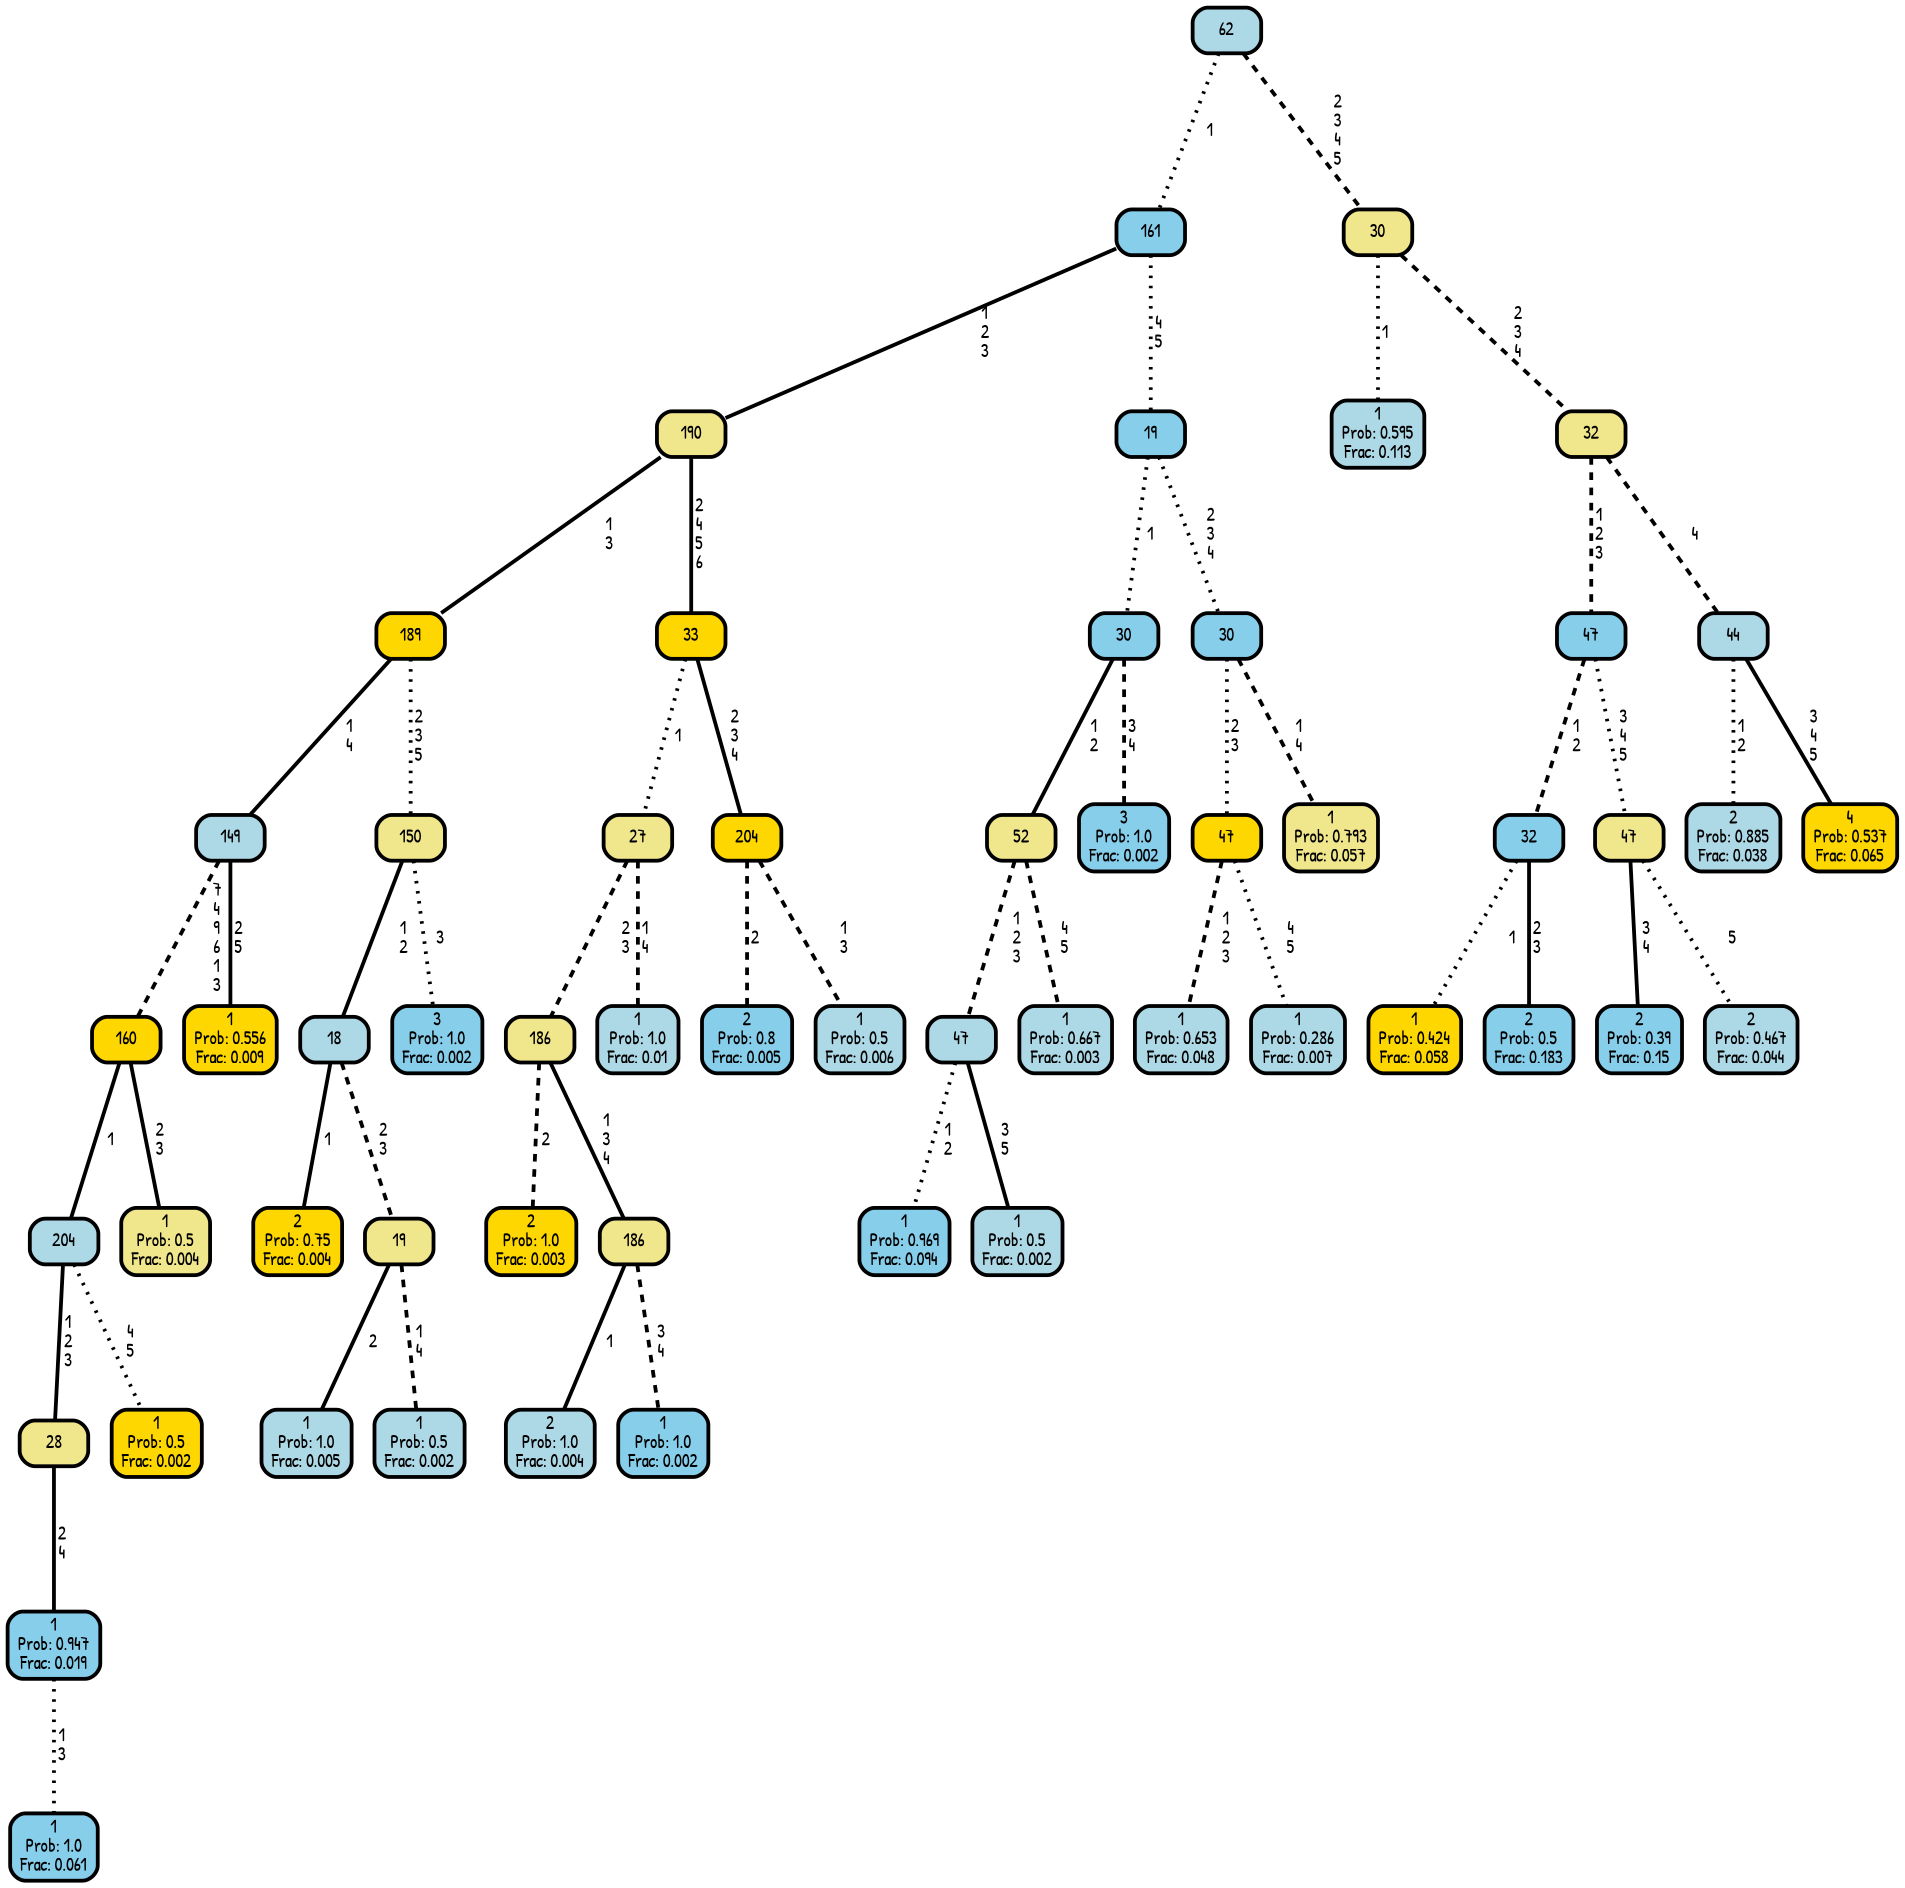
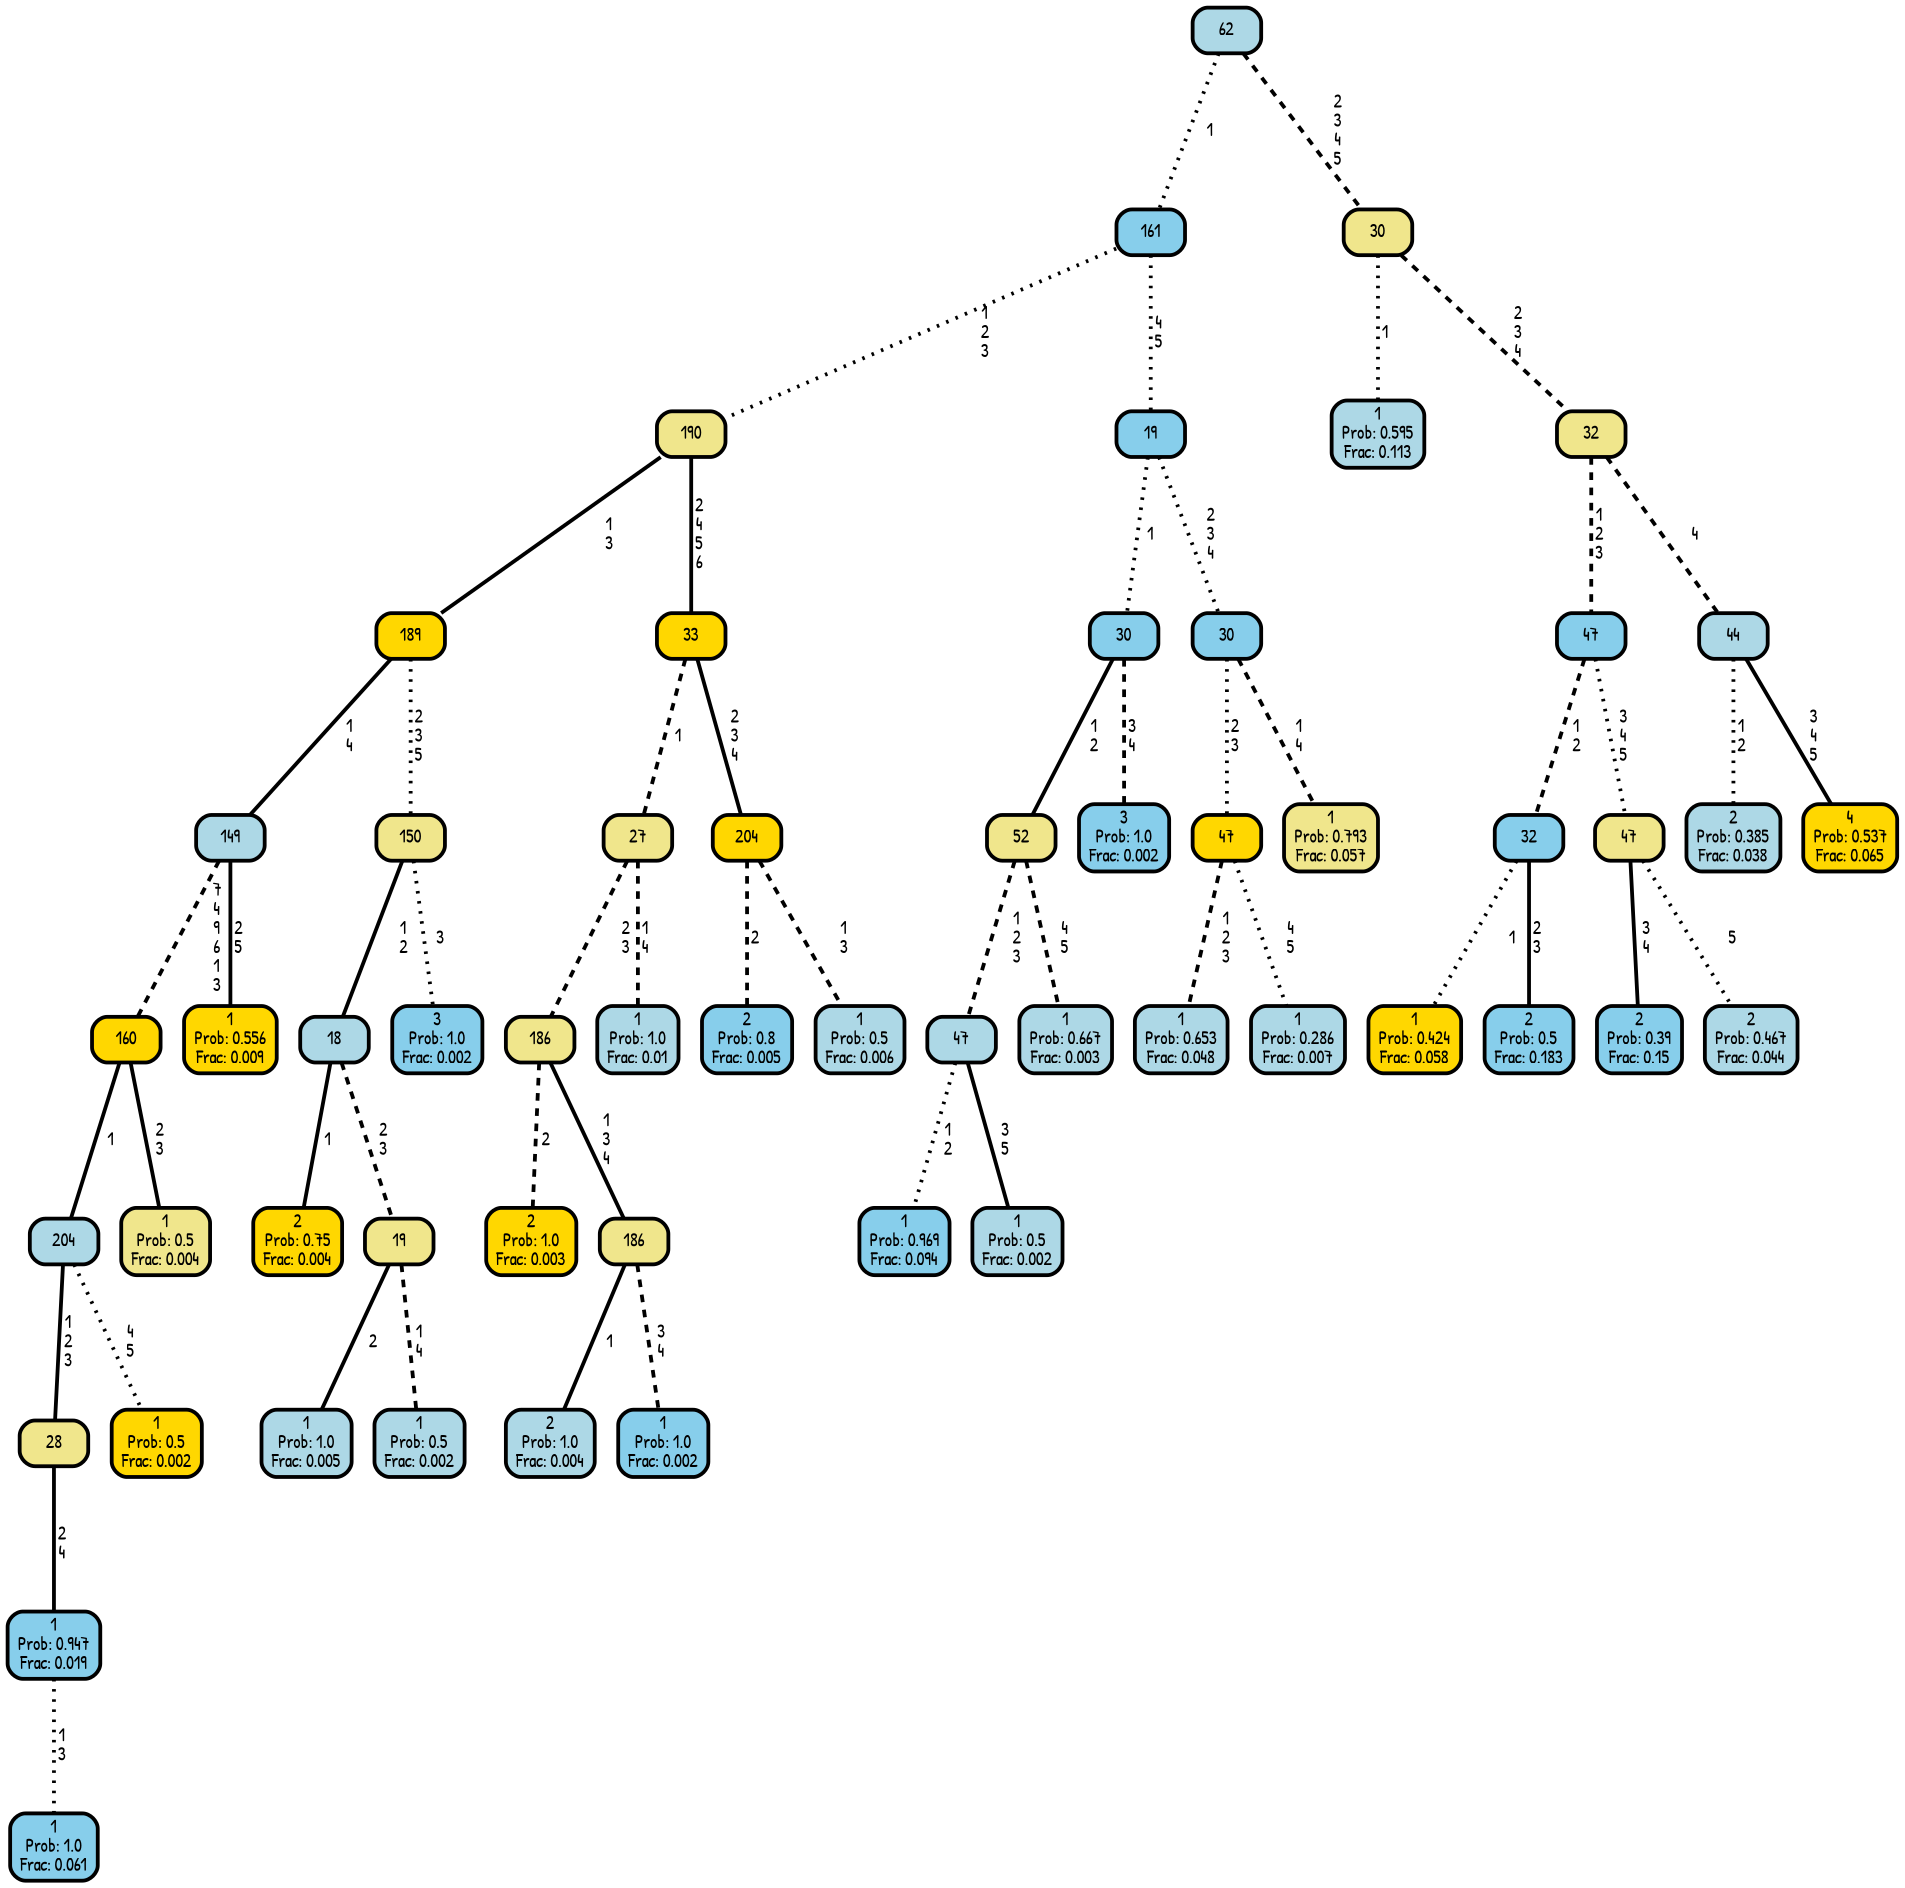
  graph {
    fontname="Patrick Hand"
    ranksep="0 equally"
    splines=straight
    node [color=black fillcolor=lightblue fontcolor=black fontname="Patrick Hand" penwidth=3 shape=box style="filled, rounded"]
    edge [color=black fontname="Patrick Hand" penwidth=3 style=bold]
    n1 [fillcolor=skyblue label="1\nProb: 1.0\nFrac: 0.061"]
    n2 [fillcolor=khaki label=28]
    n3 [fillcolor=skyblue label="1\nProb: 0.947\nFrac: 0.019"]
    n4 [label=204]
    n5 [fillcolor=gold label="1\nProb: 0.5\nFrac: 0.002"]
    n6 [fillcolor=gold label=160]
    n7 [fillcolor=khaki label="1\nProb: 0.5\nFrac: 0.004"]
    n8 [label=149]
    n9 [fillcolor=gold label="1\nProb: 0.556\nFrac: 0.009"]
    n10 [fillcolor=gold label=189]
    n11 [fillcolor=khaki label=150]
    n12 [label=18]
    n13 [fillcolor=skyblue label="3\nProb: 1.0\nFrac: 0.002"]
    n14 [fillcolor=gold label="2\nProb: 0.75\nFrac: 0.004"]
    n15 [fillcolor=khaki label=19]
    n16 [label="1\nProb: 1.0\nFrac: 0.005"]
    n17 [label="1\nProb: 0.5\nFrac: 0.002"]
    n18 [fillcolor=khaki label=190]
    n19 [fillcolor=gold label=33]
    n20 [fillcolor=khaki label=27]
    n21 [fillcolor=gold label=204]
    n22 [fillcolor=gold label="2\nProb: 1.0\nFrac: 0.003"]
    n23 [fillcolor=khaki label=186]
    n24 [fillcolor=khaki label=186]
    n25 [label="2\nProb: 1.0\nFrac: 0.004"]
    n26 [fillcolor=skyblue label="1\nProb: 1.0\nFrac: 0.002"]
    n27 [label="1\nProb: 1.0\nFrac: 0.01"]
    n28 [fillcolor=skyblue label="2\nProb: 0.8\nFrac: 0.005"]
    n29 [label="1\nProb: 0.5\nFrac: 0.006"]
    n30 [fillcolor=skyblue label=161]
    n31 [fillcolor=skyblue label=19]
    n32 [fillcolor=skyblue label=30]
    n33 [fillcolor=skyblue label=30]
    n34 [fillcolor=skyblue label="1\nProb: 0.969\nFrac: 0.094"]
    n35 [label=47]
    n36 [label="1\nProb: 0.5\nFrac: 0.002"]
    n37 [fillcolor=khaki label=52]
    n38 [label="1\nProb: 0.667\nFrac: 0.003"]
    n39 [fillcolor=skyblue label="3\nProb: 1.0\nFrac: 0.002"]
    n40 [fillcolor=gold label=47]
    n41 [fillcolor=khaki label="1\nProb: 0.793\nFrac: 0.057"]
    n42 [label="1\nProb: 0.653\nFrac: 0.048"]
    n43 [label="1\nProb: 0.286\nFrac: 0.007"]
    n44 [label=62]
    n45 [fillcolor=khaki label=30]
    n46 [label="1\nProb: 0.595\nFrac: 0.113"]
    n47 [fillcolor=khaki label=32]
    n48 [fillcolor=skyblue label=47]
    n49 [label=44]
    n50 [fillcolor=gold label="1\nProb: 0.424\nFrac: 0.058"]
    n51 [fillcolor=skyblue label=32]
    n52 [fillcolor=skyblue label="2\nProb: 0.5\nFrac: 0.183"]
    n53 [fillcolor=khaki label=47]
    n54 [fillcolor=skyblue label="2\nProb: 0.39\nFrac: 0.15"]
    n55 [label="2\nProb: 0.467\nFrac: 0.044"]
-   n56 [label="2\nProb: 0.885\nFrac: 0.038"]
+   n56 [label="2\nProb: 0.385\nFrac: 0.038"]
    n57 [fillcolor=gold label="4\nProb: 0.537\nFrac: 0.065"]
    subgraph sub_1 {
      rank=same
    }
    n2 -- n3 [label=" 2\n 4"]
    n3 -- n1 [label=" 1\n 3" style=dotted]
    n4 -- n2 [label=" 1\n 2\n 3"]
    n4 -- n5 [label=" 4\n 5" style=dotted]
    n6 -- n4 [label=" 1"]
    n6 -- n7 [label=" 2\n 3"]
    n8 -- n6 [label=" 7\n 4\n 9\n 6\n 1\n 3" style=dashed]
    n8 -- n9 [label=" 2\n 5"]
    n10 -- n8 [label=" 1\n 4"]
    n10 -- n11 [label=" 2\n 3\n 5" style=dotted]
    n11 -- n12 [label=" 1\n 2"]
    n11 -- n13 [label=" 3" style=dotted]
    n12 -- n14 [label=" 1"]
    n12 -- n15 [label=" 2\n 3" style=dashed]
    n15 -- n16 [label=" 2"]
    n15 -- n17 [label=" 1\n 4" style=dashed]
    n18 -- n10 [label=" 1\n 3"]
    n18 -- n19 [label=" 2\n 4\n 5\n 6"]
-   n19 -- n20 [label=" 1" style=dotted]
+   n19 -- n20 [label=" 1" style=dashed]
    n19 -- n21 [label=" 2\n 3\n 4"]
    n20 -- n23 [label=" 2\n 3" style=dashed]
    n20 -- n27 [label=" 1\n 4" style=dashed]
    n21 -- n28 [label=" 2" style=dashed]
    n21 -- n29 [label=" 1\n 3" style=dashed]
    n23 -- n22 [label=" 2" style=dashed]
    n23 -- n24 [label=" 1\n 3\n 4"]
    n24 -- n25 [label=" 1"]
    n24 -- n26 [label=" 3\n 4" style=dashed]
-   n30 -- n18 [label=" 1\n 2\n 3"]
+   n30 -- n18 [label=" 1\n 2\n 3" style=dotted]
    n30 -- n31 [label=" 4\n 5" style=dotted]
    n31 -- n32 [label=" 1" style=dotted]
    n31 -- n33 [label=" 2\n 3\n 4" style=dotted]
    n32 -- n37 [label=" 1\n 2"]
    n32 -- n39 [label=" 3\n 4" style=dashed]
    n33 -- n40 [label=" 2\n 3" style=dotted]
    n33 -- n41 [label=" 1\n 4" style=dashed]
    n35 -- n34 [label=" 1\n 2" style=dotted]
    n35 -- n36 [label=" 3\n 5"]
    n37 -- n35 [label=" 1\n 2\n 3" style=dashed]
    n37 -- n38 [label=" 4\n 5" style=dashed]
    n40 -- n42 [label=" 1\n 2\n 3" style=dashed]
    n40 -- n43 [label=" 4\n 5" style=dotted]
    n44 -- n30 [label=" 1" style=dotted]
    n44 -- n45 [label=" 2\n 3\n 4\n 5" style=dashed]
    n45 -- n46 [label=" 1" style=dotted]
    n45 -- n47 [label=" 2\n 3\n 4" style=dashed]
    n47 -- n48 [label=" 1\n 2\n 3" style=dashed]
    n47 -- n49 [label=" 4" style=dashed]
    n48 -- n51 [label=" 1\n 2" style=dashed]
    n48 -- n53 [label=" 3\n 4\n 5" style=dotted]
    n49 -- n56 [label=" 1\n 2" style=dotted]
    n49 -- n57 [label=" 3\n 4\n 5"]
    n51 -- n50 [label=" 1" style=dotted]
    n51 -- n52 [label=" 2\n 3"]
    n53 -- n54 [label=" 3\n 4"]
    n53 -- n55 [label=" 5" style=dotted]
  }
